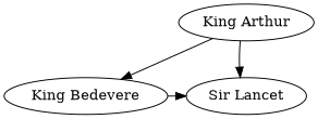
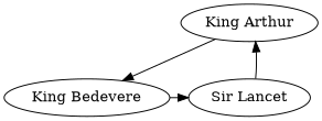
  digraph {
    n1 [label="King Arthur"]
    n2 [label="King Bedevere"]
    n3 [label="Sir Lancet"]
    n1 -> n2
-   n1 -> n3
+   n3 -> n1
    n2 -> n3 [constraint=false]
  }
